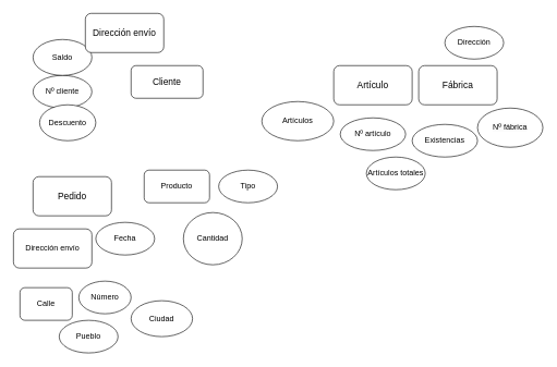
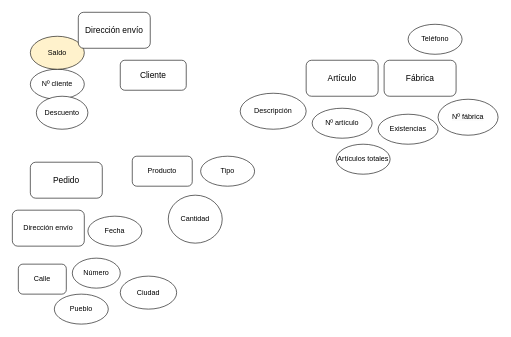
  <mxCell id="0" />
  <mxCell id="1" parent="0" />
  <mxCell id="2" value="&lt;font style=&quot;font-size: 14px;&quot;&gt;Cliente&lt;/font&gt;" style="rounded=1;whiteSpace=wrap;html=1;" vertex="1" parent="1"><mxGeometry x="200" y="100" width="110" height="50" as="geometry" /></mxCell>
  <mxCell id="3" value="Nº cliente" style="ellipse;whiteSpace=wrap;html=1;" vertex="1" parent="1"><mxGeometry x="50" y="115" width="90" height="50" as="geometry" /></mxCell>
- <mxCell id="4" value="Saldo" style="ellipse;whiteSpace=wrap;html=1;" vertex="1" parent="1"><mxGeometry x="50" y="60" width="90" height="55" as="geometry" /></mxCell>
+ <mxCell id="4" value="Saldo" style="ellipse;whiteSpace=wrap;html=1;fillColor=#fff2cc;" vertex="1" parent="1"><mxGeometry x="50" y="60" width="90" height="55" as="geometry" /></mxCell>
  <mxCell id="5" value="Descuento" style="ellipse;whiteSpace=wrap;html=1;" vertex="1" parent="1"><mxGeometry x="60" y="160" width="86" height="55" as="geometry" /></mxCell>
  <mxCell id="6" value="&lt;font style=&quot;font-size: 14px;&quot;&gt;Dirección envío&lt;/font&gt;" style="rounded=1;whiteSpace=wrap;html=1;" vertex="1" parent="1"><mxGeometry x="130" y="20" width="120" height="60" as="geometry" /></mxCell>
  <mxCell id="7" value="&lt;font style=&quot;font-size: 14px;&quot;&gt;Artículo&lt;/font&gt;" style="rounded=1;whiteSpace=wrap;html=1;" vertex="1" parent="1"><mxGeometry x="510" y="100" width="120" height="60" as="geometry" /></mxCell>
  <mxCell id="8" value="Nº artículo" style="ellipse;whiteSpace=wrap;html=1;" vertex="1" parent="1"><mxGeometry x="520" y="180" width="100" height="50" as="geometry" /></mxCell>
  <mxCell id="9" value="&lt;font style=&quot;font-size: 14px;&quot;&gt;Fábrica&lt;/font&gt;" style="rounded=1;whiteSpace=wrap;html=1;" vertex="1" parent="1"><mxGeometry x="640" y="100" width="120" height="60" as="geometry" /></mxCell>
- <mxCell id="10" value="Artículos" style="ellipse;whiteSpace=wrap;html=1;" vertex="1" parent="1"><mxGeometry x="400" y="155" width="110" height="60" as="geometry" /></mxCell>
+ <mxCell id="10" value="Descripción" style="ellipse;whiteSpace=wrap;html=1;" vertex="1" parent="1"><mxGeometry x="400" y="155" width="110" height="60" as="geometry" /></mxCell>
  <mxCell id="11" value="Existencias" style="ellipse;whiteSpace=wrap;html=1;" vertex="1" parent="1"><mxGeometry x="630" y="190" width="100" height="50" as="geometry" /></mxCell>
  <mxCell id="12" value="&lt;font style=&quot;font-size: 14px;&quot;&gt;Pedido&lt;/font&gt;" style="rounded=1;whiteSpace=wrap;html=1;" vertex="1" parent="1"><mxGeometry x="50" y="270" width="120" height="60" as="geometry" /></mxCell>
- <mxCell id="13" value="Fecha" style="ellipse;whiteSpace=wrap;html=1;" vertex="1" parent="1"><mxGeometry x="146" y="340" width="90" height="50" as="geometry" /></mxCell>
+ <mxCell id="13" value="Fecha" style="ellipse;whiteSpace=wrap;html=1;" vertex="1" parent="1"><mxGeometry x="146" y="360" width="90" height="50" as="geometry" /></mxCell>
  <mxCell id="14" value="Dirección envío" style="rounded=1;whiteSpace=wrap;html=1;" vertex="1" parent="1"><mxGeometry x="20" y="350" width="120" height="60" as="geometry" /></mxCell>
  <mxCell id="15" value="Número" style="ellipse;whiteSpace=wrap;html=1;" vertex="1" parent="1"><mxGeometry x="120" y="430" width="80" height="50" as="geometry" /></mxCell>
  <mxCell id="16" value="Calle" style="whiteSpace=wrap;html=1;rounded=1;" vertex="1" parent="1"><mxGeometry x="30" y="440" width="80" height="50" as="geometry" /></mxCell>
  <mxCell id="17" value="Pueblo" style="ellipse;whiteSpace=wrap;html=1;" vertex="1" parent="1"><mxGeometry x="90" y="490" width="90" height="50" as="geometry" /></mxCell>
  <mxCell id="18" value="Ciudad" style="ellipse;whiteSpace=wrap;html=1;" vertex="1" parent="1"><mxGeometry x="200" y="460" width="94" height="55" as="geometry" /></mxCell>
  <mxCell id="19" value="Producto" style="rounded=1;whiteSpace=wrap;html=1;" vertex="1" parent="1"><mxGeometry x="220" y="260" width="100" height="50" as="geometry" /></mxCell>
  <mxCell id="20" value="Tipo" style="ellipse;whiteSpace=wrap;html=1;" vertex="1" parent="1"><mxGeometry x="334" y="260" width="90" height="50" as="geometry" /></mxCell>
  <mxCell id="21" value="Cantidad" style="ellipse;whiteSpace=wrap;html=1;" vertex="1" parent="1"><mxGeometry x="280" y="325" width="90" height="80" as="geometry" /></mxCell>
  <mxCell id="22" value="&lt;meta charset=&quot;utf-8&quot;&gt;&lt;span style=&quot;color: rgb(0, 0, 0); font-family: Helvetica; font-size: 12px; font-style: normal; font-variant-ligatures: normal; font-variant-caps: normal; font-weight: 400; letter-spacing: normal; orphans: 2; text-align: center; text-indent: 0px; text-transform: none; widows: 2; word-spacing: 0px; -webkit-text-stroke-width: 0px; white-space: normal; background-color: rgb(251, 251, 251); text-decoration-thickness: initial; text-decoration-style: initial; text-decoration-color: initial; display: inline !important; float: none;&quot;&gt;Nº fábrica&lt;/span&gt;" style="ellipse;whiteSpace=wrap;html=1;" vertex="1" parent="1"><mxGeometry x="730" y="165" width="100" height="60" as="geometry" /></mxCell>
- <mxCell id="23" value="Dirección" style="ellipse;whiteSpace=wrap;html=1;" vertex="1" parent="1"><mxGeometry x="680" y="40" width="90" height="50" as="geometry" /></mxCell>
+ <mxCell id="23" value="Teléfono" style="ellipse;whiteSpace=wrap;html=1;" vertex="1" parent="1"><mxGeometry x="680" y="40" width="90" height="50" as="geometry" /></mxCell>
  <mxCell id="24" value="Artículos totales" style="ellipse;whiteSpace=wrap;html=1;" vertex="1" parent="1"><mxGeometry x="560" y="240" width="90" height="50" as="geometry" /></mxCell>
